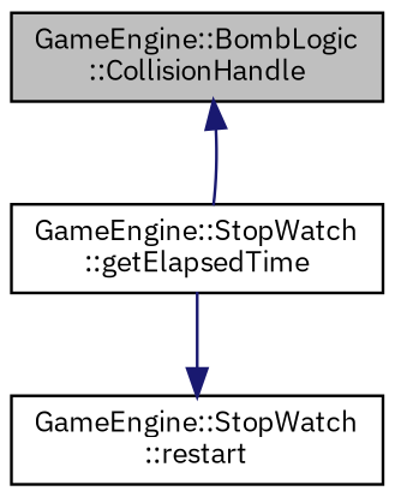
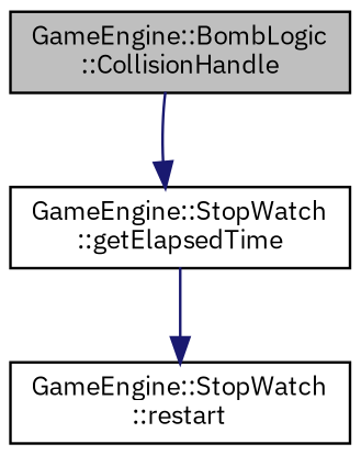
  digraph {
    fontname="IBM Plex Sans"
    rankdir=TB
    node [color=black fillcolor=white fontname="IBM Plex Sans" fontsize=10 shape=record style=filled]
    edge [color=midnightblue fontname="IBM Plex Sans" fontsize=10 labelfontname=Helvetica labelfontsize=10 style=solid]
    n1 [fillcolor=grey75 fontcolor=black height=0.2 label="GameEngine::BombLogic\l::CollisionHandle" width=0.4]
    n2 [height=0.2 label="GameEngine::StopWatch\l::getElapsedTime" width=0.4]
    n3 [height=0.2 label="GameEngine::StopWatch\l::restart" width=0.4]
-   n2 -> n1
+   n1 -> n2
    n2 -> n3
  }
